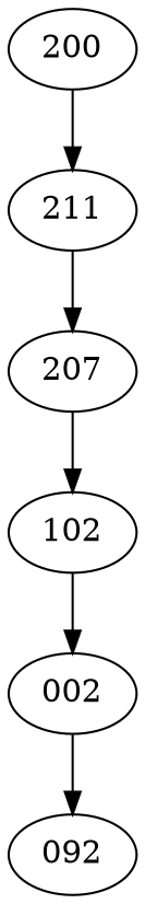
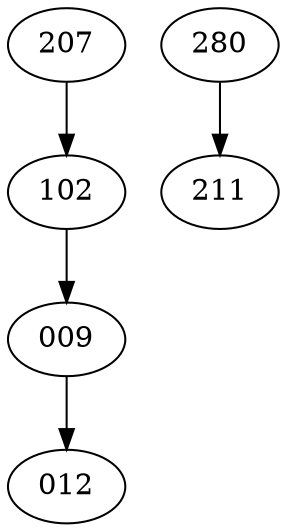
  digraph {
    edge [penwidth=1]
-   n1 [label=002]
-   n2 [label=092]
+   n1 [label=009]
+   n2 [label=012]
    n3 [label=102]
-   n4 [label=200]
+   n4 [label=280]
    n5 [label=211]
    n6 [label=207]
    n1 -> n2
    n3 -> n1
    n4 -> n5
-   n5 -> n6
    n6 -> n3
  }
